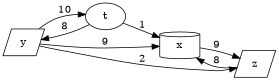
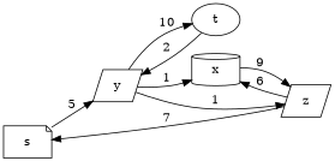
  digraph {
    rankdir=LR
    node [shape=parallelogram]
+   s [shape=note]
    y
    t [shape=ellipse]
    x [shape=cylinder]
    z
+   s -> y [label=5]
    y -> t [label=10]
-   y -> x [label=9]
-   y -> z [label=2]
-   t -> y [label=8]
-   t -> x [label=1]
+   y -> x [label=1]
+   y -> z [label=1]
+   t -> y [label=2]
    x -> z [label=9]
-   z -> x [label=8]
+   z -> s [label=7]
+   z -> x [label=6]
  }
